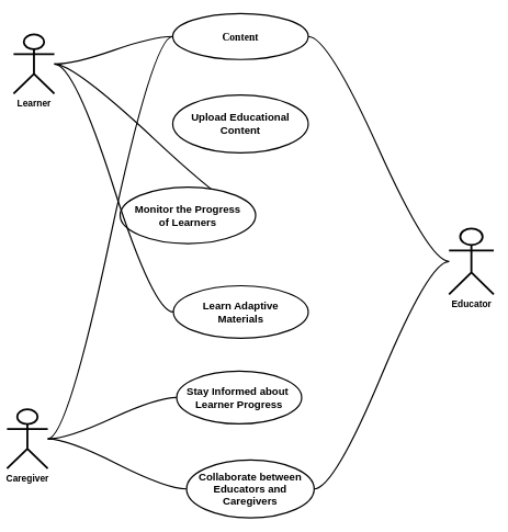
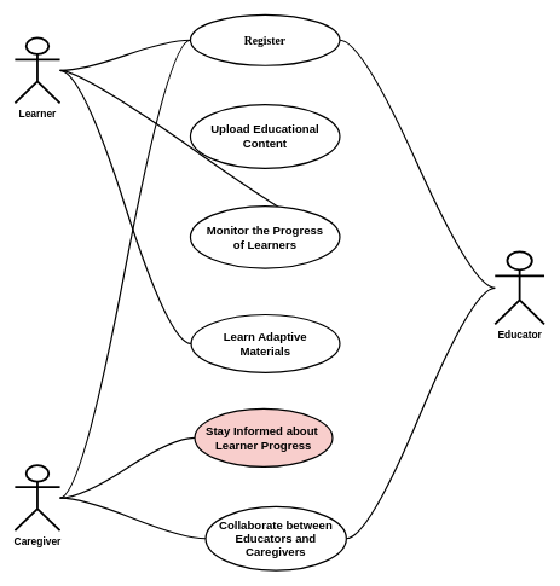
  <mxCell id="0" />
  <mxCell id="1" parent="0" />
- <mxCell id="2" value="&lt;b&gt;&lt;font style=&quot;font-size: 14px;&quot;&gt;Caregiver&lt;/font&gt;&lt;/b&gt;" style="shape=umlActor;verticalLabelPosition=bottom;verticalAlign=top;html=1;outlineConnect=0;strokeWidth=3;labelBackgroundColor=none;" parent="1" vertex="1"><mxGeometry x="10" y="622" width="62" height="90" as="geometry" /></mxCell>
+ <mxCell id="2" value="&lt;b&gt;&lt;font style=&quot;font-size: 14px;&quot;&gt;Caregiver&lt;/font&gt;&lt;/b&gt;" style="shape=umlActor;verticalLabelPosition=bottom;verticalAlign=top;html=1;outlineConnect=0;strokeWidth=3;labelBackgroundColor=none;" parent="1" vertex="1"><mxGeometry x="20" y="642" width="62" height="90" as="geometry" /></mxCell>
  <mxCell id="3" value="&lt;b&gt;&lt;font style=&quot;font-size: 14px;&quot;&gt;Learner&lt;/font&gt;&lt;br&gt;&lt;/b&gt;" style="shape=umlActor;verticalLabelPosition=bottom;verticalAlign=top;html=1;outlineConnect=0;shadow=0;strokeWidth=3;labelBackgroundColor=none;" parent="1" vertex="1"><mxGeometry x="20" y="52" width="62" height="90" as="geometry" /></mxCell>
  <mxCell id="4" value="&lt;span style=&quot;font-size: 16px;&quot;&gt;&lt;span style=&quot;font-size: 16px;&quot;&gt;Upload Educational Content&lt;/span&gt;&lt;/span&gt;" style="ellipse;whiteSpace=wrap;html=1;strokeWidth=2;labelBackgroundColor=none;fontStyle=1;fontSize=16;" parent="1" vertex="1"><mxGeometry x="262" y="144" width="206" height="88" as="geometry" /></mxCell>
  <mxCell id="5" style="edgeStyle=entityRelationEdgeStyle;orthogonalLoop=1;jettySize=auto;html=1;exitX=0;exitY=0.5;exitDx=0;exitDy=0;strokeWidth=2;shadow=0;jumpStyle=none;endArrow=none;endFill=0;labelBackgroundColor=none;fontColor=default;curved=1;startArrow=none;startFill=0;" parent="1" source="6" target="3" edge="1"><mxGeometry relative="1" as="geometry" /></mxCell>
- <mxCell id="6" value="&lt;div style=&quot;font-size: 16px;&quot;&gt;&lt;font face=&quot;Verdana&quot; style=&quot;font-size: 16px;&quot;&gt;&lt;span style=&quot;font-size: 16px;&quot;&gt;Content&lt;/span&gt;&lt;/font&gt;&lt;/div&gt;" style="ellipse;whiteSpace=wrap;html=1;align=center;fontStyle=1;strokeWidth=2;labelBackgroundColor=none;fontSize=16;" parent="1" vertex="1"><mxGeometry x="262" y="20" width="206" height="70" as="geometry" /></mxCell>
+ <mxCell id="6" value="&lt;div style=&quot;font-size: 16px;&quot;&gt;&lt;font face=&quot;Verdana&quot; style=&quot;font-size: 16px;&quot;&gt;&lt;span style=&quot;font-size: 16px;&quot;&gt;Register&lt;/span&gt;&lt;/font&gt;&lt;/div&gt;" style="ellipse;whiteSpace=wrap;html=1;align=center;fontStyle=1;strokeWidth=2;labelBackgroundColor=none;fontSize=16;" parent="1" vertex="1"><mxGeometry x="262" y="20" width="206" height="70" as="geometry" /></mxCell>
  <mxCell id="7" style="edgeStyle=entityRelationEdgeStyle;orthogonalLoop=1;jettySize=auto;html=1;exitX=1;exitY=0.5;exitDx=0;exitDy=0;curved=1;endArrow=none;endFill=0;startArrow=none;startFill=0;strokeWidth=2;" parent="1" source="8" target="3" edge="1"><mxGeometry relative="1" as="geometry" /></mxCell>
- <mxCell id="8" value="&lt;span style=&quot;font-size: 16px;&quot;&gt;&lt;span style=&quot;font-size: 16px;&quot;&gt;Monitor the Progress&lt;br style=&quot;font-size: 16px;&quot;&gt;of Learners&lt;br style=&quot;font-size: 16px;&quot;&gt;&lt;/span&gt;&lt;/span&gt;" style="ellipse;whiteSpace=wrap;html=1;strokeWidth=2;labelBackgroundColor=none;fontStyle=1;fontSize=16;" parent="1" vertex="1"><mxGeometry x="182" y="284" width="206" height="86" as="geometry" /></mxCell>
+ <mxCell id="8" value="&lt;span style=&quot;font-size: 16px;&quot;&gt;&lt;span style=&quot;font-size: 16px;&quot;&gt;Monitor the Progress&lt;br style=&quot;font-size: 16px;&quot;&gt;of Learners&lt;br style=&quot;font-size: 16px;&quot;&gt;&lt;/span&gt;&lt;/span&gt;" style="ellipse;whiteSpace=wrap;html=1;strokeWidth=2;labelBackgroundColor=none;fontStyle=1;fontSize=16;" parent="1" vertex="1"><mxGeometry x="262" y="284" width="206" height="86" as="geometry" /></mxCell>
  <mxCell id="9" value="&lt;b&gt;&lt;font style=&quot;font-size: 14px;&quot;&gt;Educator&lt;/font&gt;&lt;br&gt;&lt;/b&gt;" style="shape=umlActor;verticalLabelPosition=bottom;verticalAlign=top;html=1;outlineConnect=0;shadow=0;strokeWidth=3;labelBackgroundColor=none;" parent="1" vertex="1"><mxGeometry x="682" y="347" width="68" height="100" as="geometry" /></mxCell>
  <mxCell id="10" style="edgeStyle=entityRelationEdgeStyle;orthogonalLoop=1;jettySize=auto;html=1;exitX=0;exitY=0.5;exitDx=0;exitDy=0;curved=1;endArrow=none;endFill=0;startArrow=none;startFill=0;strokeWidth=2;" parent="1" source="11" target="3" edge="1"><mxGeometry relative="1" as="geometry" /></mxCell>
  <mxCell id="11" value="&lt;span style=&quot;font-size: 16px;&quot;&gt;&lt;span style=&quot;font-size: 16px;&quot;&gt;Learn Adaptive&lt;br style=&quot;font-size: 16px;&quot;&gt;Materials&lt;br style=&quot;font-size: 16px;&quot;&gt;&lt;/span&gt;&lt;/span&gt;" style="ellipse;whiteSpace=wrap;html=1;strokeWidth=2;labelBackgroundColor=none;fontStyle=1;fontSize=16;" parent="1" vertex="1"><mxGeometry x="263" y="434" width="205" height="80" as="geometry" /></mxCell>
  <mxCell id="12" style="edgeStyle=entityRelationEdgeStyle;orthogonalLoop=1;jettySize=auto;html=1;exitX=0;exitY=0.5;exitDx=0;exitDy=0;curved=1;endArrow=none;endFill=0;startArrow=none;startFill=0;strokeWidth=2;" parent="1" source="14" target="2" edge="1"><mxGeometry relative="1" as="geometry" /></mxCell>
  <mxCell id="13" style="edgeStyle=entityRelationEdgeStyle;orthogonalLoop=1;jettySize=auto;html=1;exitX=1;exitY=0.5;exitDx=0;exitDy=0;endArrow=none;endFill=0;curved=1;strokeWidth=2;" edge="1" parent="1" source="14" target="9"><mxGeometry relative="1" as="geometry" /></mxCell>
  <mxCell id="14" value="&lt;span style=&quot;font-size: 16px;&quot;&gt;&lt;span style=&quot;font-size: 16px;&quot;&gt;Collaborate between Educators and Caregivers&lt;/span&gt;&lt;/span&gt;" style="ellipse;whiteSpace=wrap;html=1;strokeWidth=2;labelBackgroundColor=none;fontStyle=1;fontSize=16;" parent="1" vertex="1"><mxGeometry x="283" y="699" width="194" height="88" as="geometry" /></mxCell>
  <mxCell id="15" style="edgeStyle=entityRelationEdgeStyle;orthogonalLoop=1;jettySize=auto;html=1;exitX=0;exitY=0.5;exitDx=0;exitDy=0;curved=1;endArrow=none;endFill=0;startArrow=none;startFill=0;strokeWidth=2;" parent="1" source="16" target="2" edge="1"><mxGeometry relative="1" as="geometry" /></mxCell>
- <mxCell id="16" value="&lt;span style=&quot;font-size: 16px;&quot;&gt;&lt;span style=&quot;font-size: 16px;&quot;&gt;Stay Informed about&amp;nbsp;&lt;br style=&quot;font-size: 16px;&quot;&gt;Learner Progress&lt;br style=&quot;font-size: 16px;&quot;&gt;&lt;/span&gt;&lt;/span&gt;" style="ellipse;whiteSpace=wrap;html=1;strokeWidth=2;labelBackgroundColor=none;fontStyle=1;fontSize=16;" parent="1" vertex="1"><mxGeometry x="268" y="564" width="190" height="80" as="geometry" /></mxCell>
+ <mxCell id="16" value="&lt;span style=&quot;font-size: 16px;&quot;&gt;&lt;span style=&quot;font-size: 16px;&quot;&gt;Stay Informed about&amp;nbsp;&lt;br style=&quot;font-size: 16px;&quot;&gt;Learner Progress&lt;br style=&quot;font-size: 16px;&quot;&gt;&lt;/span&gt;&lt;/span&gt;" style="ellipse;whiteSpace=wrap;html=1;strokeWidth=2;labelBackgroundColor=none;fontStyle=1;fontSize=16;fillColor=#f8cecc;" parent="1" vertex="1"><mxGeometry x="268" y="564" width="190" height="80" as="geometry" /></mxCell>
  <mxCell id="17" style="edgeStyle=entityRelationEdgeStyle;orthogonalLoop=1;jettySize=auto;html=1;exitX=0;exitY=0.5;exitDx=0;exitDy=0;curved=1;endArrow=none;endFill=0;startArrow=none;startFill=0;strokeWidth=2;" parent="1" source="6" target="2" edge="1"><mxGeometry relative="1" as="geometry" /></mxCell>
  <mxCell id="18" style="edgeStyle=entityRelationEdgeStyle;orthogonalLoop=1;jettySize=auto;html=1;exitX=1;exitY=0.5;exitDx=0;exitDy=0;curved=1;endArrow=none;endFill=0;startArrow=none;startFill=0;strokeWidth=2;" parent="1" source="6" target="9" edge="1"><mxGeometry relative="1" as="geometry" /></mxCell>
